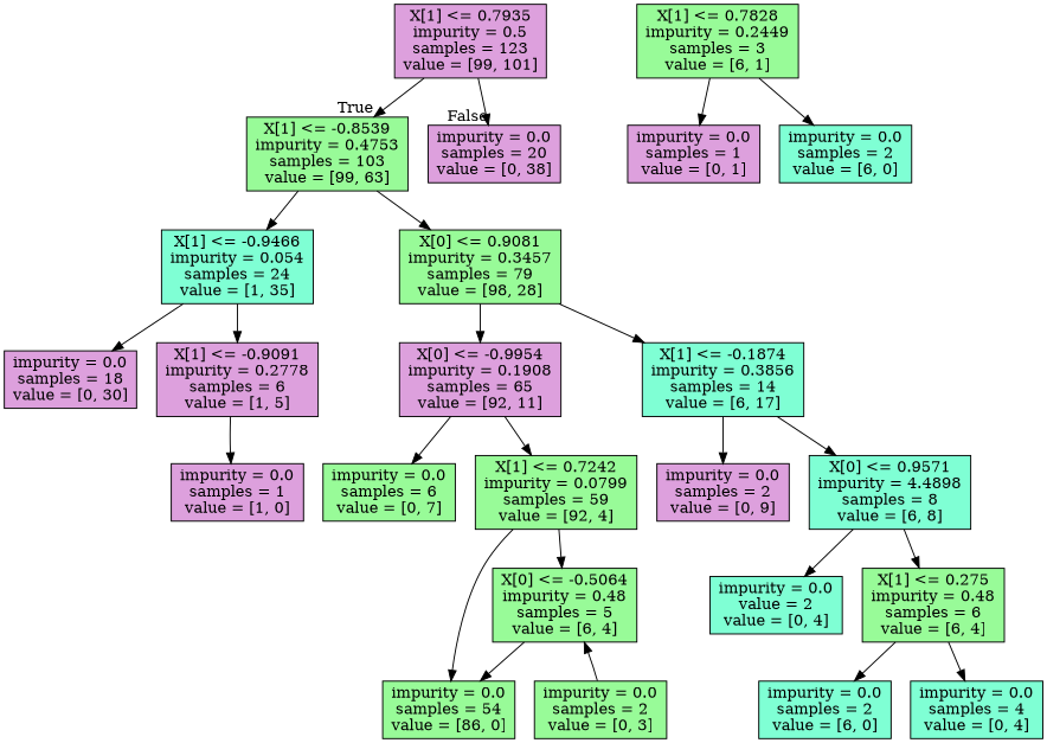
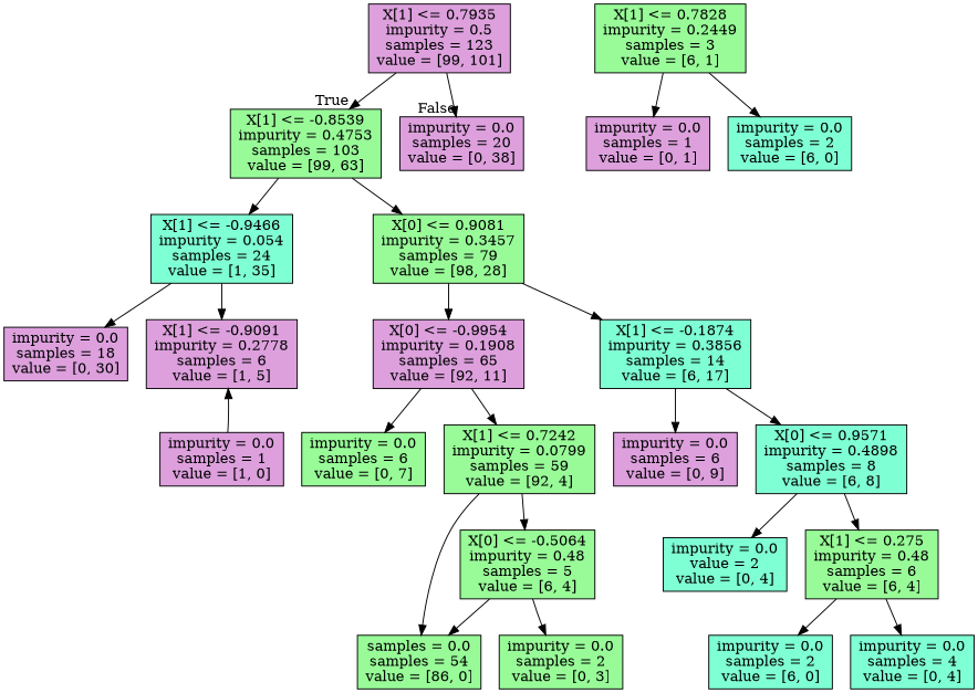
  digraph {
    node [fillcolor=palegreen shape=box style=filled]
    n1 [fillcolor=plum label="X[1] <= 0.7935\nimpurity = 0.5\nsamples = 123\nvalue = [99, 101]"]
    n2 [label="X[1] <= -0.8539\nimpurity = 0.4753\nsamples = 103\nvalue = [99, 63]"]
    n3 [fillcolor=plum label="impurity = 0.0\nsamples = 20\nvalue = [0, 38]"]
    n4 [fillcolor=aquamarine label="X[1] <= -0.9466\nimpurity = 0.054\nsamples = 24\nvalue = [1, 35]"]
    n5 [label="X[0] <= 0.9081\nimpurity = 0.3457\nsamples = 79\nvalue = [98, 28]"]
    n6 [fillcolor=plum label="impurity = 0.0\nsamples = 18\nvalue = [0, 30]"]
    n7 [fillcolor=plum label="X[1] <= -0.9091\nimpurity = 0.2778\nsamples = 6\nvalue = [1, 5]"]
    n8 [fillcolor=plum label="X[0] <= -0.9954\nimpurity = 0.1908\nsamples = 65\nvalue = [92, 11]"]
    n9 [fillcolor=aquamarine label="X[1] <= -0.1874\nimpurity = 0.3856\nsamples = 14\nvalue = [6, 17]"]
    n10 [fillcolor=plum label="impurity = 0.0\nsamples = 1\nvalue = [1, 0]"]
    n11 [label="impurity = 0.0\nsamples = 6\nvalue = [0, 7]"]
    n12 [label="X[1] <= 0.7242\nimpurity = 0.0799\nsamples = 59\nvalue = [92, 4]"]
-   n13 [fillcolor=plum label="impurity = 0.0\nsamples = 2\nvalue = [0, 9]"]
-   n14 [fillcolor=aquamarine label="X[0] <= 0.9571\nimpurity = 4.4898\nsamples = 8\nvalue = [6, 8]"]
-   n15 [label="impurity = 0.0\nsamples = 54\nvalue = [86, 0]"]
+   n13 [fillcolor=plum label="impurity = 0.0\nsamples = 6\nvalue = [0, 9]"]
+   n14 [fillcolor=aquamarine label="X[0] <= 0.9571\nimpurity = 0.4898\nsamples = 8\nvalue = [6, 8]"]
+   n15 [label="samples = 0.0\nsamples = 54\nvalue = [86, 0]"]
    n16 [label="X[0] <= -0.5064\nimpurity = 0.48\nsamples = 5\nvalue = [6, 4]"]
    n17 [label="impurity = 0.0\nsamples = 2\nvalue = [0, 3]"]
    n18 [label="X[1] <= 0.7828\nimpurity = 0.2449\nsamples = 3\nvalue = [6, 1]"]
    n19 [fillcolor=plum label="impurity = 0.0\nsamples = 1\nvalue = [0, 1]"]
    n20 [fillcolor=aquamarine label="impurity = 0.0\nsamples = 2\nvalue = [6, 0]"]
    n21 [fillcolor=aquamarine label="impurity = 0.0\nvalue = 2\nvalue = [0, 4]"]
    n22 [label="X[1] <= 0.275\nimpurity = 0.48\nsamples = 6\nvalue = [6, 4]"]
    n23 [fillcolor=aquamarine label="impurity = 0.0\nsamples = 2\nvalue = [6, 0]"]
    n24 [fillcolor=aquamarine label="impurity = 0.0\nsamples = 4\nvalue = [0, 4]"]
    n1 -> n2 [headlabel=True labelangle=45 labeldistance=2.5]
    n1 -> n3 [headlabel=False labelangle=-45 labeldistance=2.5]
    n2 -> n4
    n2 -> n5
    n4 -> n6
    n4 -> n7
    n5 -> n8
    n5 -> n9
-   n7 -> n10
+   n10 -> n7
    n8 -> n11
    n8 -> n12
    n9 -> n13
    n9 -> n14
    n12 -> n15
    n12 -> n16
    n14 -> n21
    n14 -> n22
    n16 -> n15
-   n17 -> n16
+   n16 -> n17
    n18 -> n19
    n18 -> n20
    n22 -> n23
    n22 -> n24
  }
